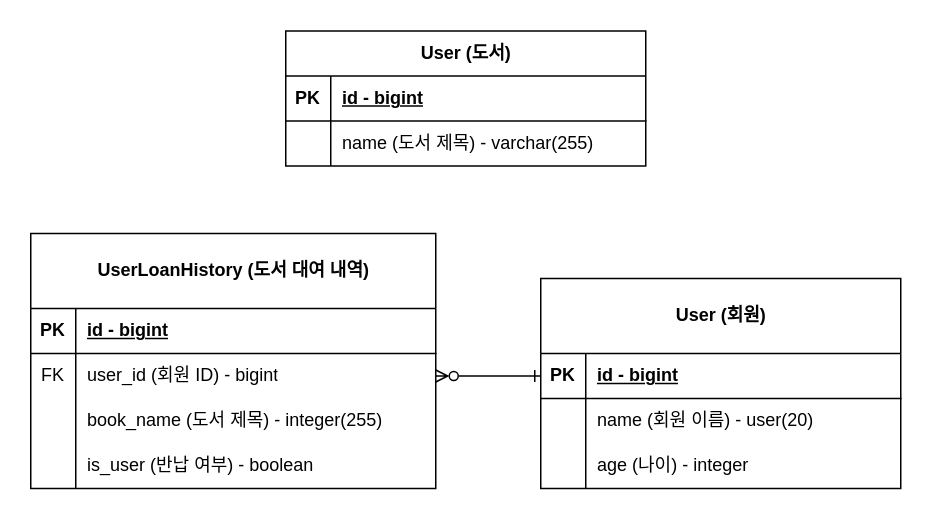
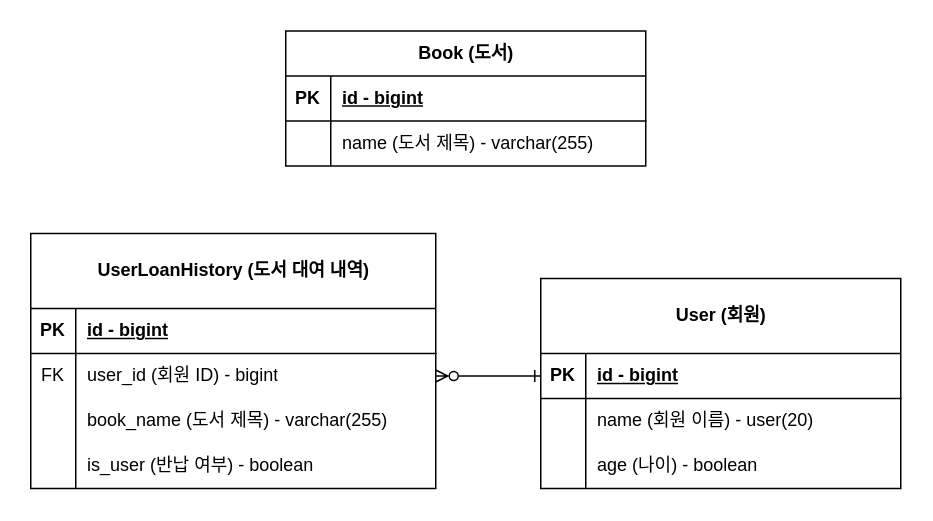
  <mxCell id="0" />
  <mxCell id="1" parent="0" />
- <mxCell id="2" value="User (도서)" style="shape=table;startSize=30;container=1;collapsible=1;childLayout=tableLayout;fixedRows=1;rowLines=0;fontStyle=1;align=center;resizeLast=1;html=1;" vertex="1" parent="1"><mxGeometry x="190" y="20" width="240" height="90" as="geometry" /></mxCell>
+ <mxCell id="2" value="Book (도서)" style="shape=table;startSize=30;container=1;collapsible=1;childLayout=tableLayout;fixedRows=1;rowLines=0;fontStyle=1;align=center;resizeLast=1;html=1;" vertex="1" parent="1"><mxGeometry x="190" y="20" width="240" height="90" as="geometry" /></mxCell>
  <mxCell id="3" value="" style="shape=tableRow;horizontal=0;startSize=0;swimlaneHead=0;swimlaneBody=0;fillColor=none;collapsible=0;dropTarget=0;points=[[0,0.5],[1,0.5]];portConstraint=eastwest;top=0;left=0;right=0;bottom=1;" vertex="1" parent="2"><mxGeometry y="30" width="240" height="30" as="geometry" /></mxCell>
  <mxCell id="4" value="PK" style="shape=partialRectangle;connectable=0;fillColor=none;top=0;left=0;bottom=0;right=0;fontStyle=1;overflow=hidden;whiteSpace=wrap;html=1;" vertex="1" parent="3"><mxGeometry width="30" height="30" as="geometry"><mxRectangle width="30" height="30" as="alternateBounds" /></mxGeometry></mxCell>
  <mxCell id="5" value="id - bigint" style="shape=partialRectangle;connectable=0;fillColor=none;top=0;left=0;bottom=0;right=0;align=left;spacingLeft=6;fontStyle=5;overflow=hidden;whiteSpace=wrap;html=1;" vertex="1" parent="3"><mxGeometry x="30" width="210" height="30" as="geometry"><mxRectangle width="210" height="30" as="alternateBounds" /></mxGeometry></mxCell>
  <mxCell id="6" value="" style="shape=tableRow;horizontal=0;startSize=0;swimlaneHead=0;swimlaneBody=0;fillColor=none;collapsible=0;dropTarget=0;points=[[0,0.5],[1,0.5]];portConstraint=eastwest;top=0;left=0;right=0;bottom=0;" vertex="1" parent="2"><mxGeometry y="60" width="240" height="30" as="geometry" /></mxCell>
  <mxCell id="7" value="" style="shape=partialRectangle;connectable=0;fillColor=none;top=0;left=0;bottom=0;right=0;editable=1;overflow=hidden;whiteSpace=wrap;html=1;" vertex="1" parent="6"><mxGeometry width="30" height="30" as="geometry"><mxRectangle width="30" height="30" as="alternateBounds" /></mxGeometry></mxCell>
  <mxCell id="8" value="name (도서 제목) - varchar(255)" style="shape=partialRectangle;connectable=0;fillColor=none;top=0;left=0;bottom=0;right=0;align=left;spacingLeft=6;overflow=hidden;whiteSpace=wrap;html=1;" vertex="1" parent="6"><mxGeometry x="30" width="210" height="30" as="geometry"><mxRectangle width="210" height="30" as="alternateBounds" /></mxGeometry></mxCell>
  <mxCell id="9" value="User (회원)" style="shape=table;startSize=50;container=1;collapsible=1;childLayout=tableLayout;fixedRows=1;rowLines=0;fontStyle=1;align=center;resizeLast=1;html=1;" vertex="1" parent="1"><mxGeometry x="360" y="185" width="240" height="140" as="geometry" /></mxCell>
  <mxCell id="10" value="" style="shape=tableRow;horizontal=0;startSize=0;swimlaneHead=0;swimlaneBody=0;fillColor=none;collapsible=0;dropTarget=0;points=[[0,0.5],[1,0.5]];portConstraint=eastwest;top=0;left=0;right=0;bottom=1;" vertex="1" parent="9"><mxGeometry y="50" width="240" height="30" as="geometry" /></mxCell>
  <mxCell id="11" value="PK" style="shape=partialRectangle;connectable=0;fillColor=none;top=0;left=0;bottom=0;right=0;fontStyle=1;overflow=hidden;whiteSpace=wrap;html=1;" vertex="1" parent="10"><mxGeometry width="30" height="30" as="geometry"><mxRectangle width="30" height="30" as="alternateBounds" /></mxGeometry></mxCell>
  <mxCell id="12" value="id - bigint" style="shape=partialRectangle;connectable=0;fillColor=none;top=0;left=0;bottom=0;right=0;align=left;spacingLeft=6;fontStyle=5;overflow=hidden;whiteSpace=wrap;html=1;" vertex="1" parent="10"><mxGeometry x="30" width="210" height="30" as="geometry"><mxRectangle width="210" height="30" as="alternateBounds" /></mxGeometry></mxCell>
  <mxCell id="13" value="" style="shape=tableRow;horizontal=0;startSize=0;swimlaneHead=0;swimlaneBody=0;fillColor=none;collapsible=0;dropTarget=0;points=[[0,0.5],[1,0.5]];portConstraint=eastwest;top=0;left=0;right=0;bottom=0;" vertex="1" parent="9"><mxGeometry y="80" width="240" height="30" as="geometry" /></mxCell>
  <mxCell id="14" value="" style="shape=partialRectangle;connectable=0;fillColor=none;top=0;left=0;bottom=0;right=0;editable=1;overflow=hidden;whiteSpace=wrap;html=1;" vertex="1" parent="13"><mxGeometry width="30" height="30" as="geometry"><mxRectangle width="30" height="30" as="alternateBounds" /></mxGeometry></mxCell>
  <mxCell id="15" value="name (회원 이름) - user(20)" style="shape=partialRectangle;connectable=0;fillColor=none;top=0;left=0;bottom=0;right=0;align=left;spacingLeft=6;overflow=hidden;whiteSpace=wrap;html=1;" vertex="1" parent="13"><mxGeometry x="30" width="210" height="30" as="geometry"><mxRectangle width="210" height="30" as="alternateBounds" /></mxGeometry></mxCell>
  <mxCell id="16" value="" style="shape=tableRow;horizontal=0;startSize=0;swimlaneHead=0;swimlaneBody=0;fillColor=none;collapsible=0;dropTarget=0;points=[[0,0.5],[1,0.5]];portConstraint=eastwest;top=0;left=0;right=0;bottom=0;" vertex="1" parent="9"><mxGeometry y="110" width="240" height="30" as="geometry" /></mxCell>
  <mxCell id="17" value="" style="shape=partialRectangle;connectable=0;fillColor=none;top=0;left=0;bottom=0;right=0;editable=1;overflow=hidden;whiteSpace=wrap;html=1;" vertex="1" parent="16"><mxGeometry width="30" height="30" as="geometry"><mxRectangle width="30" height="30" as="alternateBounds" /></mxGeometry></mxCell>
- <mxCell id="18" value="age (나이) - integer" style="shape=partialRectangle;connectable=0;fillColor=none;top=0;left=0;bottom=0;right=0;align=left;spacingLeft=6;overflow=hidden;whiteSpace=wrap;html=1;" vertex="1" parent="16"><mxGeometry x="30" width="210" height="30" as="geometry"><mxRectangle width="210" height="30" as="alternateBounds" /></mxGeometry></mxCell>
+ <mxCell id="18" value="age (나이) - boolean" style="shape=partialRectangle;connectable=0;fillColor=none;top=0;left=0;bottom=0;right=0;align=left;spacingLeft=6;overflow=hidden;whiteSpace=wrap;html=1;" vertex="1" parent="16"><mxGeometry x="30" width="210" height="30" as="geometry"><mxRectangle width="210" height="30" as="alternateBounds" /></mxGeometry></mxCell>
  <mxCell id="19" value="UserLoanHistory (도서 대여 내역)" style="shape=table;startSize=50;container=1;collapsible=1;childLayout=tableLayout;fixedRows=1;rowLines=0;fontStyle=1;align=center;resizeLast=1;html=1;" vertex="1" parent="1"><mxGeometry x="20" y="155" width="270" height="170" as="geometry" /></mxCell>
  <mxCell id="20" value="" style="shape=tableRow;horizontal=0;startSize=0;swimlaneHead=0;swimlaneBody=0;fillColor=none;collapsible=0;dropTarget=0;points=[[0,0.5],[1,0.5]];portConstraint=eastwest;top=0;left=0;right=0;bottom=1;" vertex="1" parent="19"><mxGeometry y="50" width="270" height="30" as="geometry" /></mxCell>
  <mxCell id="21" value="PK" style="shape=partialRectangle;connectable=0;fillColor=none;top=0;left=0;bottom=0;right=0;fontStyle=1;overflow=hidden;whiteSpace=wrap;html=1;" vertex="1" parent="20"><mxGeometry width="30" height="30" as="geometry"><mxRectangle width="30" height="30" as="alternateBounds" /></mxGeometry></mxCell>
  <mxCell id="22" value="id - bigint" style="shape=partialRectangle;connectable=0;fillColor=none;top=0;left=0;bottom=0;right=0;align=left;spacingLeft=6;fontStyle=5;overflow=hidden;whiteSpace=wrap;html=1;" vertex="1" parent="20"><mxGeometry x="30" width="240" height="30" as="geometry"><mxRectangle width="240" height="30" as="alternateBounds" /></mxGeometry></mxCell>
  <mxCell id="23" value="" style="shape=tableRow;horizontal=0;startSize=0;swimlaneHead=0;swimlaneBody=0;fillColor=none;collapsible=0;dropTarget=0;points=[[0,0.5],[1,0.5]];portConstraint=eastwest;top=0;left=0;right=0;bottom=0;" vertex="1" parent="19"><mxGeometry y="80" width="270" height="30" as="geometry" /></mxCell>
  <mxCell id="24" value="FK" style="shape=partialRectangle;connectable=0;fillColor=none;top=0;left=0;bottom=0;right=0;editable=1;overflow=hidden;whiteSpace=wrap;html=1;" vertex="1" parent="23"><mxGeometry width="30" height="30" as="geometry"><mxRectangle width="30" height="30" as="alternateBounds" /></mxGeometry></mxCell>
  <mxCell id="25" value="user_id (회원 ID) - bigint" style="shape=partialRectangle;connectable=0;fillColor=none;top=0;left=0;bottom=0;right=0;align=left;spacingLeft=6;overflow=hidden;whiteSpace=wrap;html=1;" vertex="1" parent="23"><mxGeometry x="30" width="240" height="30" as="geometry"><mxRectangle width="240" height="30" as="alternateBounds" /></mxGeometry></mxCell>
  <mxCell id="26" value="" style="shape=tableRow;horizontal=0;startSize=0;swimlaneHead=0;swimlaneBody=0;fillColor=none;collapsible=0;dropTarget=0;points=[[0,0.5],[1,0.5]];portConstraint=eastwest;top=0;left=0;right=0;bottom=0;" vertex="1" parent="19"><mxGeometry y="110" width="270" height="30" as="geometry" /></mxCell>
  <mxCell id="27" value="" style="shape=partialRectangle;connectable=0;fillColor=none;top=0;left=0;bottom=0;right=0;editable=1;overflow=hidden;whiteSpace=wrap;html=1;" vertex="1" parent="26"><mxGeometry width="30" height="30" as="geometry"><mxRectangle width="30" height="30" as="alternateBounds" /></mxGeometry></mxCell>
- <mxCell id="28" value="book_name (도서 제목) - integer(255)" style="shape=partialRectangle;connectable=0;fillColor=none;top=0;left=0;bottom=0;right=0;align=left;spacingLeft=6;overflow=hidden;whiteSpace=wrap;html=1;" vertex="1" parent="26"><mxGeometry x="30" width="240" height="30" as="geometry"><mxRectangle width="240" height="30" as="alternateBounds" /></mxGeometry></mxCell>
+ <mxCell id="28" value="book_name (도서 제목) - varchar(255)" style="shape=partialRectangle;connectable=0;fillColor=none;top=0;left=0;bottom=0;right=0;align=left;spacingLeft=6;overflow=hidden;whiteSpace=wrap;html=1;" vertex="1" parent="26"><mxGeometry x="30" width="240" height="30" as="geometry"><mxRectangle width="240" height="30" as="alternateBounds" /></mxGeometry></mxCell>
  <mxCell id="29" value="" style="shape=tableRow;horizontal=0;startSize=0;swimlaneHead=0;swimlaneBody=0;fillColor=none;collapsible=0;dropTarget=0;points=[[0,0.5],[1,0.5]];portConstraint=eastwest;top=0;left=0;right=0;bottom=0;" vertex="1" parent="19"><mxGeometry y="140" width="270" height="30" as="geometry" /></mxCell>
  <mxCell id="30" value="" style="shape=partialRectangle;connectable=0;fillColor=none;top=0;left=0;bottom=0;right=0;editable=1;overflow=hidden;whiteSpace=wrap;html=1;" vertex="1" parent="29"><mxGeometry width="30" height="30" as="geometry"><mxRectangle width="30" height="30" as="alternateBounds" /></mxGeometry></mxCell>
  <mxCell id="31" value="is_user (반납 여부) - boolean" style="shape=partialRectangle;connectable=0;fillColor=none;top=0;left=0;bottom=0;right=0;align=left;spacingLeft=6;overflow=hidden;whiteSpace=wrap;html=1;" vertex="1" parent="29"><mxGeometry x="30" width="240" height="30" as="geometry"><mxRectangle width="240" height="30" as="alternateBounds" /></mxGeometry></mxCell>
  <mxCell id="32" style="edgeStyle=orthogonalEdgeStyle;rounded=0;orthogonalLoop=1;jettySize=auto;html=1;entryX=1;entryY=0.5;entryDx=0;entryDy=0;startArrow=ERone;startFill=0;endArrow=ERzeroToMany;endFill=0;" edge="1" parent="1" source="10" target="23"><mxGeometry relative="1" as="geometry" /></mxCell>
